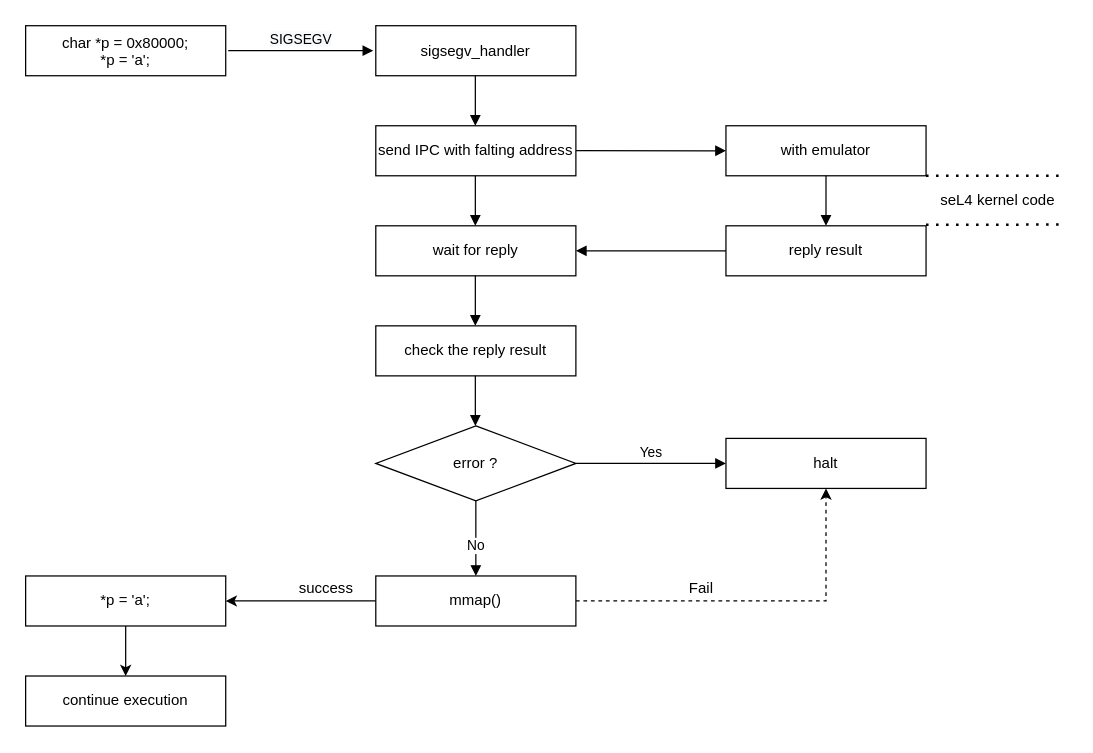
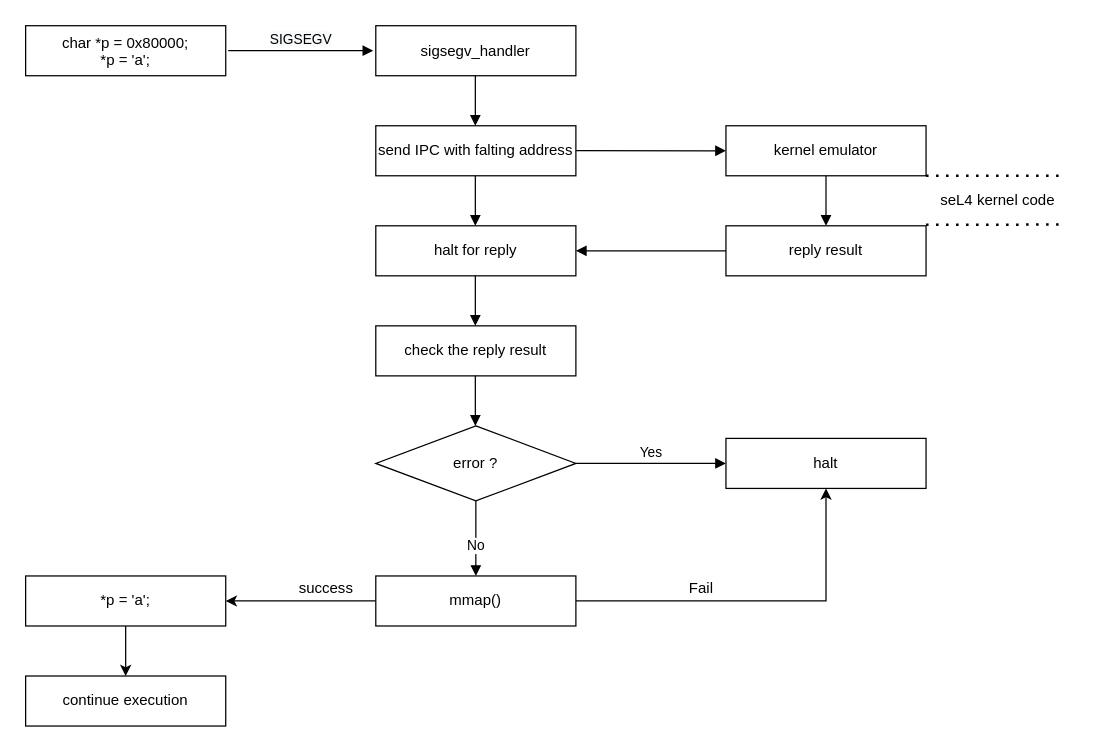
  <mxCell id="0" />
  <mxCell id="1" parent="0" />
  <mxCell id="2" value="char *p = 0x80000;&#10;*p = 'a';" style="shape=umlLifeline;perimeter=lifelinePerimeter;container=1;collapsible=0;recursiveResize=0;rounded=0;shadow=0;strokeWidth=1;size=40;" parent="1" vertex="1"><mxGeometry x="20" y="20" width="160" height="40" as="geometry" /></mxCell>
  <mxCell id="3" value="sigsegv_handler" style="shape=umlLifeline;perimeter=lifelinePerimeter;container=1;collapsible=0;recursiveResize=0;rounded=0;shadow=0;strokeWidth=1;size=40;" parent="1" vertex="1"><mxGeometry x="300" y="20" width="160" height="40" as="geometry" /></mxCell>
  <mxCell id="4" value="error ?" style="strokeWidth=1;html=1;shape=mxgraph.flowchart.decision;whiteSpace=wrap;" parent="3" vertex="1"><mxGeometry y="320" width="160" height="60" as="geometry" /></mxCell>
  <mxCell id="5" value="send IPC with falting address" style="rounded=0;whiteSpace=wrap;html=1;" parent="1" vertex="1"><mxGeometry x="300" y="100" width="160" height="40" as="geometry" /></mxCell>
- <mxCell id="6" value="wait for reply" style="rounded=0;whiteSpace=wrap;html=1;" parent="1" vertex="1"><mxGeometry x="300" y="180" width="160" height="40" as="geometry" /></mxCell>
- <mxCell id="7" style="edgeStyle=orthogonalEdgeStyle;rounded=0;orthogonalLoop=1;jettySize=auto;html=1;entryX=0.5;entryY=1;entryDx=0;entryDy=0;dashed=1;" parent="1" source="9" target="25" edge="1"><mxGeometry relative="1" as="geometry"><mxPoint x="540" y="370" as="targetPoint" /></mxGeometry></mxCell>
+ <mxCell id="6" value="halt for reply" style="rounded=0;whiteSpace=wrap;html=1;" parent="1" vertex="1"><mxGeometry x="300" y="180" width="160" height="40" as="geometry" /></mxCell>
+ <mxCell id="7" style="edgeStyle=orthogonalEdgeStyle;rounded=0;orthogonalLoop=1;jettySize=auto;html=1;entryX=0.5;entryY=1;entryDx=0;entryDy=0;" parent="1" source="9" target="25" edge="1"><mxGeometry relative="1" as="geometry"><mxPoint x="540" y="370" as="targetPoint" /></mxGeometry></mxCell>
  <mxCell id="8" style="edgeStyle=orthogonalEdgeStyle;rounded=0;orthogonalLoop=1;jettySize=auto;html=1;entryX=1;entryY=0.5;entryDx=0;entryDy=0;" parent="1" source="9" target="12" edge="1"><mxGeometry relative="1" as="geometry" /></mxCell>
  <mxCell id="9" value="mmap()" style="rounded=0;whiteSpace=wrap;html=1;" parent="1" vertex="1"><mxGeometry x="300" y="460" width="160" height="40" as="geometry" /></mxCell>
  <mxCell id="10" value="check the reply result" style="rounded=0;whiteSpace=wrap;html=1;" parent="1" vertex="1"><mxGeometry x="300" y="260" width="160" height="40" as="geometry" /></mxCell>
  <mxCell id="11" style="edgeStyle=orthogonalEdgeStyle;rounded=0;orthogonalLoop=1;jettySize=auto;html=1;" parent="1" source="12" edge="1"><mxGeometry relative="1" as="geometry"><mxPoint x="100" y="540" as="targetPoint" /></mxGeometry></mxCell>
  <mxCell id="12" value="*p = 'a';" style="rounded=0;whiteSpace=wrap;html=1;" parent="1" vertex="1"><mxGeometry x="20" y="460" width="160" height="40" as="geometry" /></mxCell>
  <mxCell id="13" value="&lt;span style=&quot;background-color: rgb(248 , 249 , 250)&quot;&gt;SIGSEGV&lt;/span&gt;" style="html=1;verticalAlign=bottom;endArrow=block;" parent="1" edge="1"><mxGeometry x="0.004" width="80" relative="1" as="geometry"><mxPoint x="182" y="40" as="sourcePoint" /><mxPoint x="298" y="40" as="targetPoint" /><mxPoint as="offset" /></mxGeometry></mxCell>
- <mxCell id="14" value="with emulator" style="rounded=0;whiteSpace=wrap;html=1;" parent="1" vertex="1"><mxGeometry x="580" y="100" width="160" height="40" as="geometry" /></mxCell>
+ <mxCell id="14" value="kernel emulator" style="rounded=0;whiteSpace=wrap;html=1;" parent="1" vertex="1"><mxGeometry x="580" y="100" width="160" height="40" as="geometry" /></mxCell>
  <mxCell id="15" value="reply result" style="rounded=0;whiteSpace=wrap;html=1;" parent="1" vertex="1"><mxGeometry x="580" y="180" width="160" height="40" as="geometry" /></mxCell>
  <mxCell id="16" value="" style="html=1;verticalAlign=bottom;endArrow=block;entryX=0;entryY=0.5;entryDx=0;entryDy=0;" parent="1" target="14" edge="1"><mxGeometry x="0.004" width="80" relative="1" as="geometry"><mxPoint x="460" y="119.92" as="sourcePoint" /><mxPoint x="575.6" y="119.6" as="targetPoint" /><mxPoint as="offset" /></mxGeometry></mxCell>
  <mxCell id="17" value="" style="html=1;verticalAlign=bottom;endArrow=block;entryX=1;entryY=0.5;entryDx=0;entryDy=0;exitX=0;exitY=0.5;exitDx=0;exitDy=0;" parent="1" source="15" target="6" edge="1"><mxGeometry x="0.004" width="80" relative="1" as="geometry"><mxPoint x="192" y="50" as="sourcePoint" /><mxPoint x="307.6" y="49.68" as="targetPoint" /><mxPoint as="offset" /></mxGeometry></mxCell>
  <mxCell id="18" value="" style="html=1;verticalAlign=bottom;endArrow=block;entryX=0.5;entryY=0;entryDx=0;entryDy=0;exitX=0.5;exitY=1;exitDx=0;exitDy=0;" parent="1" source="14" target="15" edge="1"><mxGeometry x="0.004" width="80" relative="1" as="geometry"><mxPoint x="590" y="210" as="sourcePoint" /><mxPoint x="470" y="210" as="targetPoint" /><mxPoint as="offset" /></mxGeometry></mxCell>
  <mxCell id="19" value="" style="html=1;verticalAlign=bottom;endArrow=block;entryX=0.5;entryY=0;entryDx=0;entryDy=0;exitX=0.5;exitY=1;exitDx=0;exitDy=0;exitPerimeter=0;" parent="1" edge="1"><mxGeometry x="0.004" width="80" relative="1" as="geometry"><mxPoint x="379.6" y="140" as="sourcePoint" /><mxPoint x="379.6" y="180" as="targetPoint" /><mxPoint as="offset" /></mxGeometry></mxCell>
  <mxCell id="20" value="" style="html=1;verticalAlign=bottom;endArrow=block;entryX=0.5;entryY=0;entryDx=0;entryDy=0;exitX=0.5;exitY=1;exitDx=0;exitDy=0;exitPerimeter=0;" parent="1" edge="1"><mxGeometry x="0.004" width="80" relative="1" as="geometry"><mxPoint x="379.6" y="220" as="sourcePoint" /><mxPoint x="379.6" y="260" as="targetPoint" /><mxPoint as="offset" /></mxGeometry></mxCell>
  <mxCell id="21" value="" style="html=1;verticalAlign=bottom;endArrow=block;entryX=0.5;entryY=0;entryDx=0;entryDy=0;exitX=0.5;exitY=1;exitDx=0;exitDy=0;exitPerimeter=0;" parent="1" edge="1"><mxGeometry x="0.004" width="80" relative="1" as="geometry"><mxPoint x="379.6" y="300" as="sourcePoint" /><mxPoint x="379.6" y="340" as="targetPoint" /><mxPoint as="offset" /></mxGeometry></mxCell>
  <mxCell id="22" value="Yes" style="html=1;verticalAlign=bottom;endArrow=block;entryX=0;entryY=0.5;entryDx=0;entryDy=0;" parent="1" target="25" edge="1"><mxGeometry width="80" relative="1" as="geometry"><mxPoint x="460" y="370" as="sourcePoint" /><mxPoint x="540" y="370" as="targetPoint" /></mxGeometry></mxCell>
  <mxCell id="23" value="No" style="html=1;verticalAlign=bottom;endArrow=block;exitX=0.5;exitY=1;exitDx=0;exitDy=0;exitPerimeter=0;entryX=0.5;entryY=0;entryDx=0;entryDy=0;" parent="1" source="4" target="9" edge="1"><mxGeometry x="0.5" width="80" relative="1" as="geometry"><mxPoint x="500" y="390" as="sourcePoint" /><mxPoint x="580" y="390" as="targetPoint" /><mxPoint as="offset" /></mxGeometry></mxCell>
  <mxCell id="24" value="" style="html=1;verticalAlign=bottom;endArrow=block;entryX=0.5;entryY=0;entryDx=0;entryDy=0;exitX=0.5;exitY=1;exitDx=0;exitDy=0;exitPerimeter=0;" parent="1" edge="1"><mxGeometry x="0.004" width="80" relative="1" as="geometry"><mxPoint x="379.6" y="60" as="sourcePoint" /><mxPoint x="379.6" y="100" as="targetPoint" /><mxPoint as="offset" /></mxGeometry></mxCell>
  <mxCell id="25" value="halt" style="rounded=0;whiteSpace=wrap;html=1;" parent="1" vertex="1"><mxGeometry x="580" y="350" width="160" height="40" as="geometry" /></mxCell>
  <mxCell id="26" value="Fail" style="text;html=1;align=center;verticalAlign=middle;resizable=0;points=[];autosize=1;strokeColor=none;" parent="1" vertex="1"><mxGeometry x="545" y="460" width="30" height="20" as="geometry" /></mxCell>
  <mxCell id="27" value="success" style="text;html=1;align=center;verticalAlign=middle;resizable=0;points=[];autosize=1;strokeColor=none;" parent="1" vertex="1"><mxGeometry x="230" y="460" width="60" height="20" as="geometry" /></mxCell>
  <mxCell id="28" value="continue execution" style="rounded=0;whiteSpace=wrap;html=1;" parent="1" vertex="1"><mxGeometry x="20" y="540" width="160" height="40" as="geometry" /></mxCell>
  <mxCell id="29" value="" style="endArrow=none;dashed=1;html=1;dashPattern=1 3;strokeWidth=2;exitX=1;exitY=1;exitDx=0;exitDy=0;" parent="1" source="14" edge="1"><mxGeometry width="50" height="50" relative="1" as="geometry"><mxPoint x="410" y="350" as="sourcePoint" /><mxPoint x="850" y="140" as="targetPoint" /></mxGeometry></mxCell>
  <mxCell id="30" value="" style="endArrow=none;dashed=1;html=1;dashPattern=1 3;strokeWidth=2;exitX=1;exitY=1;exitDx=0;exitDy=0;" parent="1" edge="1"><mxGeometry width="50" height="50" relative="1" as="geometry"><mxPoint x="740" y="179.2" as="sourcePoint" /><mxPoint x="850" y="179" as="targetPoint" /></mxGeometry></mxCell>
  <mxCell id="31" value="seL4 kernel code" style="text;html=1;align=center;verticalAlign=middle;resizable=0;points=[];autosize=1;strokeColor=none;" parent="1" vertex="1"><mxGeometry x="742" y="150" width="110" height="20" as="geometry" /></mxCell>
